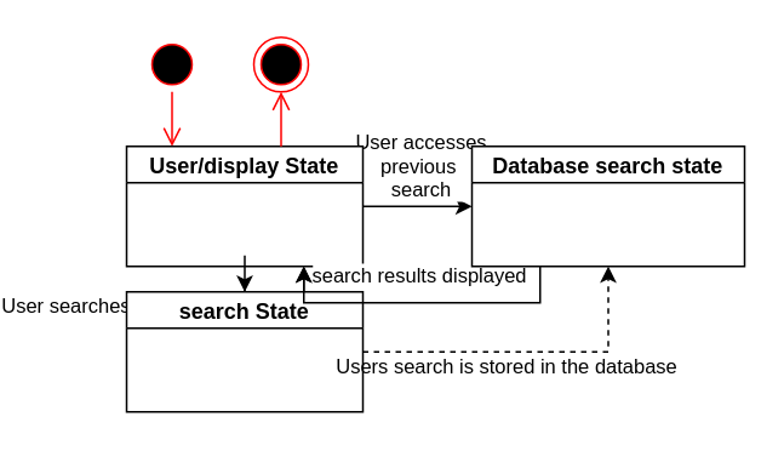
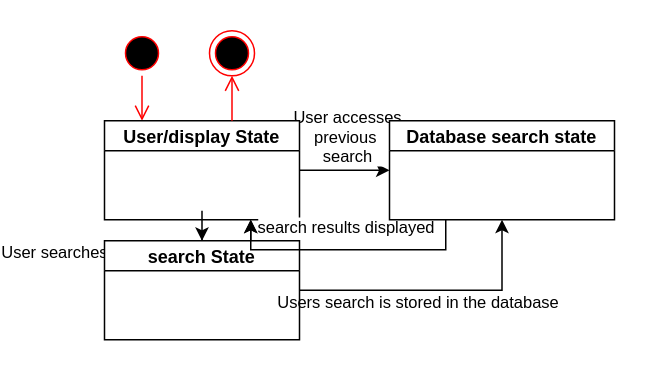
  <mxCell id="0" />
  <mxCell id="1" parent="0" />
  <mxCell id="2" value="" style="edgeStyle=orthogonalEdgeStyle;html=1;verticalAlign=bottom;endArrow=open;endSize=8;strokeColor=#ff0000;rounded=0;" edge="1" source="15" parent="1" target="7"><mxGeometry relative="1" as="geometry"><mxPoint x="80" y="10" as="targetPoint" /><mxPoint x="76.99" y="15" as="sourcePoint" /><Array as="points"><mxPoint x="45" y="70" /><mxPoint x="45" y="70" /></Array></mxGeometry></mxCell>
  <mxCell id="3" style="edgeStyle=orthogonalEdgeStyle;rounded=0;orthogonalLoop=1;jettySize=auto;html=1;entryX=0.5;entryY=0;entryDx=0;entryDy=0;" edge="1" parent="1" source="7" target="11"><mxGeometry relative="1" as="geometry" /></mxCell>
  <mxCell id="4" value="User searches a news story" style="edgeLabel;html=1;align=center;verticalAlign=middle;resizable=0;points=[];" vertex="1" connectable="0" parent="3"><mxGeometry x="-0.031" y="-4" relative="1" as="geometry"><mxPoint x="-71" y="13" as="offset" /></mxGeometry></mxCell>
  <mxCell id="5" style="edgeStyle=orthogonalEdgeStyle;rounded=0;orthogonalLoop=1;jettySize=auto;html=1;" edge="1" parent="1" source="7" target="14"><mxGeometry relative="1" as="geometry" /></mxCell>
  <mxCell id="6" value="User accesses&lt;div&gt;&lt;div&gt;previous&amp;nbsp;&lt;/div&gt;&lt;div&gt;search&lt;/div&gt;&lt;/div&gt;" style="edgeLabel;html=1;align=center;verticalAlign=middle;resizable=0;points=[];" vertex="1" connectable="0" parent="5"><mxGeometry x="-0.125" y="1" relative="1" as="geometry"><mxPoint x="5" y="-22" as="offset" /></mxGeometry></mxCell>
  <mxCell id="7" value="User/display State" style="swimlane;startSize=20;horizontal=1;containerType=tree;" vertex="1" parent="1"><mxGeometry x="20" y="80" width="130" height="66" as="geometry" /></mxCell>
- <mxCell id="8" style="edgeStyle=orthogonalEdgeStyle;rounded=0;orthogonalLoop=1;jettySize=auto;html=1;dashed=1;" edge="1" parent="1" source="11" target="14"><mxGeometry relative="1" as="geometry" /></mxCell>
+ <mxCell id="8" style="edgeStyle=orthogonalEdgeStyle;rounded=0;orthogonalLoop=1;jettySize=auto;html=1;" edge="1" parent="1" source="11" target="14"><mxGeometry relative="1" as="geometry" /></mxCell>
  <mxCell id="9" value="Users search is stored in the database" style="edgeLabel;html=1;align=center;verticalAlign=middle;resizable=0;points=[];" vertex="1" connectable="0" parent="8"><mxGeometry x="-0.141" y="4" relative="1" as="geometry"><mxPoint y="11" as="offset" /></mxGeometry></mxCell>
  <mxCell id="10" style="edgeStyle=orthogonalEdgeStyle;rounded=0;orthogonalLoop=1;jettySize=auto;html=1;exitX=0.75;exitY=0;exitDx=0;exitDy=0;entryX=0.75;entryY=1;entryDx=0;entryDy=0;" edge="1" parent="1" source="11" target="7"><mxGeometry relative="1" as="geometry" /></mxCell>
  <mxCell id="11" value="search State" style="swimlane;startSize=20;horizontal=1;containerType=tree;" vertex="1" parent="1"><mxGeometry x="20" y="160" width="130" height="66" as="geometry" /></mxCell>
  <mxCell id="12" style="edgeStyle=orthogonalEdgeStyle;rounded=0;orthogonalLoop=1;jettySize=auto;html=1;exitX=0.25;exitY=1;exitDx=0;exitDy=0;entryX=0.75;entryY=1;entryDx=0;entryDy=0;" edge="1" parent="1" source="14" target="7"><mxGeometry relative="1" as="geometry" /></mxCell>
  <mxCell id="13" value="search results displayed" style="edgeLabel;html=1;align=center;verticalAlign=middle;resizable=0;points=[];" vertex="1" connectable="0" parent="12"><mxGeometry x="0.789" y="1" relative="1" as="geometry"><mxPoint x="64" y="-14" as="offset" /></mxGeometry></mxCell>
  <mxCell id="14" value="Database search state" style="swimlane;startSize=20;horizontal=1;containerType=tree;" vertex="1" parent="1"><mxGeometry x="210" y="80" width="150" height="66" as="geometry"><mxRectangle x="360" y="260" width="160" height="30" as="alternateBounds" /></mxGeometry></mxCell>
  <mxCell id="15" value="" style="ellipse;html=1;shape=startState;fillColor=#000000;strokeColor=#ff0000;" vertex="1" parent="1"><mxGeometry x="30" y="20" width="30" height="30" as="geometry" /></mxCell>
  <mxCell id="16" value="" style="ellipse;html=1;shape=endState;fillColor=#000000;strokeColor=#ff0000;" vertex="1" parent="1"><mxGeometry x="90" y="20" width="30" height="30" as="geometry" /></mxCell>
  <mxCell id="17" value="" style="edgeStyle=orthogonalEdgeStyle;html=1;verticalAlign=bottom;endArrow=open;endSize=8;strokeColor=#ff0000;rounded=0;" edge="1" parent="1" source="7" target="16"><mxGeometry relative="1" as="geometry"><mxPoint x="55" y="90" as="targetPoint" /><mxPoint x="55" y="60" as="sourcePoint" /><Array as="points"><mxPoint x="105" y="70" /><mxPoint x="105" y="70" /></Array></mxGeometry></mxCell>
